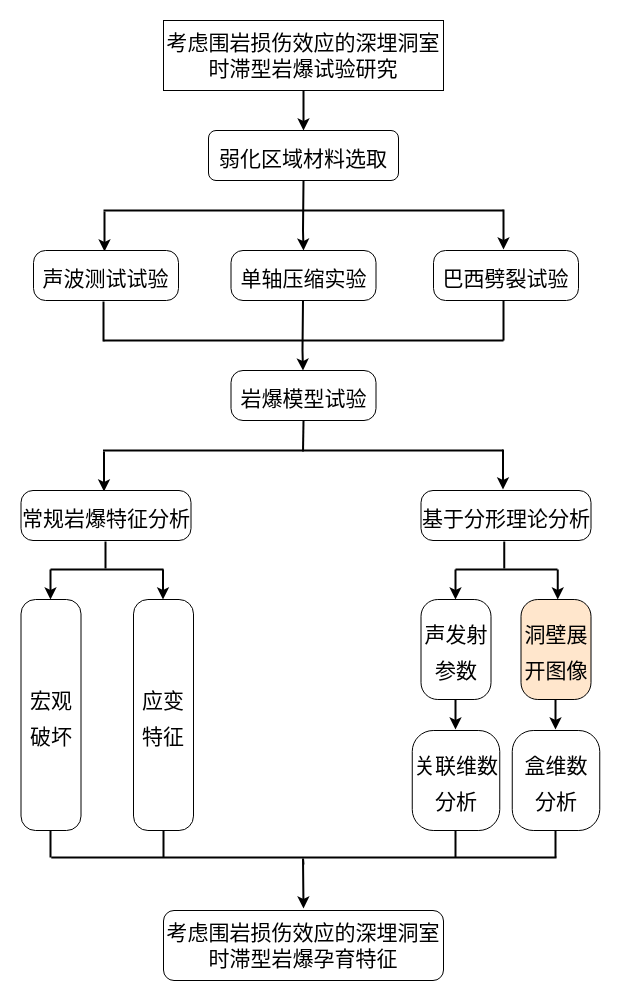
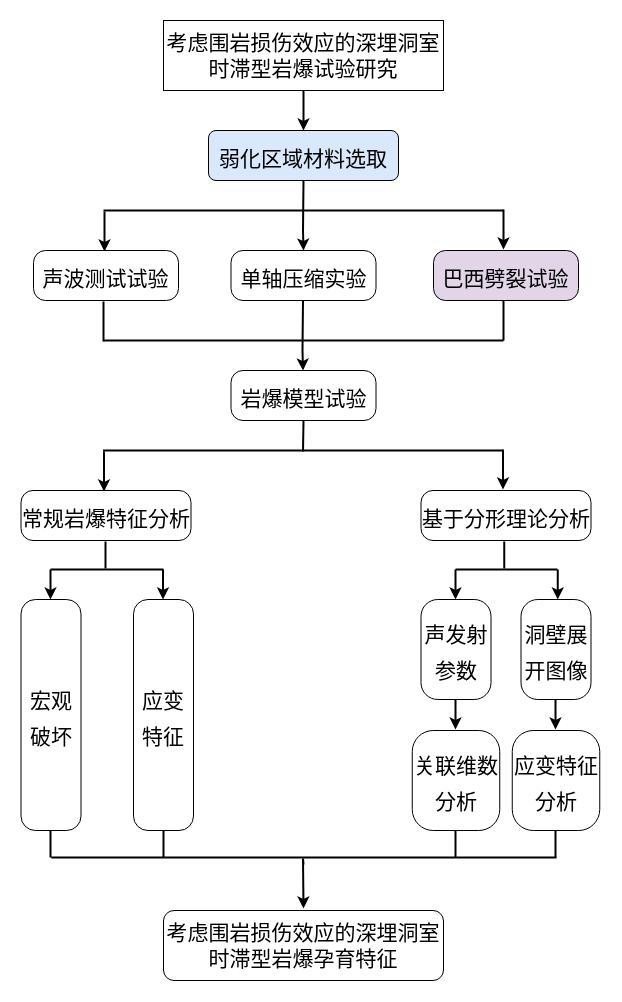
  <mxCell id="0" />
  <mxCell id="1" parent="0" />
  <mxCell id="2" value="考虑围岩损伤效应的深埋洞室时滞型岩爆试验研究" style="whiteSpace=wrap;html=1;fontSize=21;rounded=0;" vertex="1" parent="1"><mxGeometry x="163" y="20" width="280" height="70" as="geometry" /></mxCell>
  <mxCell id="3" value="" style="endArrow=classic;html=1;rounded=0;fontSize=30;exitX=0.5;exitY=1;exitDx=0;exitDy=0;strokeWidth=2;" edge="1" parent="1" source="2"><mxGeometry width="50" height="50" relative="1" as="geometry"><mxPoint x="303" y="320" as="sourcePoint" /><mxPoint x="303" y="130" as="targetPoint" /></mxGeometry></mxCell>
- <mxCell id="4" value="&lt;font style=&quot;font-size: 21px;&quot;&gt;弱化区域材料选取&lt;/font&gt;" style="rounded=1;whiteSpace=wrap;html=1;fontSize=30;" vertex="1" parent="1"><mxGeometry x="208" y="130" width="190" height="50" as="geometry" /></mxCell>
+ <mxCell id="4" value="&lt;font style=&quot;font-size: 21px;&quot;&gt;弱化区域材料选取&lt;/font&gt;" style="rounded=1;whiteSpace=wrap;html=1;fontSize=30;fillColor=#dae8fc;" vertex="1" parent="1"><mxGeometry x="208" y="130" width="190" height="50" as="geometry" /></mxCell>
  <mxCell id="5" value="" style="endArrow=none;html=1;rounded=0;strokeWidth=2;fontSize=21;" edge="1" parent="1"><mxGeometry width="50" height="50" relative="1" as="geometry"><mxPoint x="103" y="210" as="sourcePoint" /><mxPoint x="503" y="210" as="targetPoint" /></mxGeometry></mxCell>
  <mxCell id="6" value="" style="endArrow=classic;html=1;rounded=0;fontSize=30;strokeWidth=2;" edge="1" parent="1"><mxGeometry width="50" height="50" relative="1" as="geometry"><mxPoint x="303" y="180" as="sourcePoint" /><mxPoint x="303" y="250" as="targetPoint" /><Array as="points"><mxPoint x="302.5" y="230" /></Array></mxGeometry></mxCell>
  <mxCell id="7" value="" style="endArrow=classic;html=1;rounded=0;strokeWidth=2;fontSize=21;" edge="1" parent="1"><mxGeometry width="50" height="50" relative="1" as="geometry"><mxPoint x="503" y="209" as="sourcePoint" /><mxPoint x="503" y="249" as="targetPoint" /></mxGeometry></mxCell>
  <mxCell id="8" value="" style="endArrow=classic;html=1;rounded=0;strokeWidth=2;fontSize=21;" edge="1" parent="1"><mxGeometry width="50" height="50" relative="1" as="geometry"><mxPoint x="104" y="211" as="sourcePoint" /><mxPoint x="104" y="251" as="targetPoint" /></mxGeometry></mxCell>
  <mxCell id="9" value="&lt;font style=&quot;font-size: 21px;&quot;&gt;声波测试试验&lt;/font&gt;" style="rounded=1;whiteSpace=wrap;html=1;fontSize=30;arcSize=24;" vertex="1" parent="1"><mxGeometry x="33" y="250" width="145" height="50" as="geometry" /></mxCell>
  <mxCell id="10" value="&lt;font style=&quot;font-size: 21px;&quot;&gt;宏观破坏&lt;/font&gt;" style="rounded=1;whiteSpace=wrap;html=1;fontSize=30;arcSize=24;" vertex="1" parent="1"><mxGeometry x="20.5" y="599" width="60" height="231" as="geometry" /></mxCell>
- <mxCell id="11" value="&lt;font style=&quot;font-size: 21px;&quot;&gt;巴西劈裂试验&lt;/font&gt;" style="rounded=1;whiteSpace=wrap;html=1;fontSize=30;arcSize=24;" vertex="1" parent="1"><mxGeometry x="433" y="250" width="145" height="50" as="geometry" /></mxCell>
+ <mxCell id="11" value="&lt;font style=&quot;font-size: 21px;&quot;&gt;巴西劈裂试验&lt;/font&gt;" style="rounded=1;whiteSpace=wrap;html=1;fontSize=30;arcSize=24;fillColor=#e1d5e7;" vertex="1" parent="1"><mxGeometry x="433" y="250" width="145" height="50" as="geometry" /></mxCell>
  <mxCell id="12" value="" style="endArrow=none;html=1;rounded=0;strokeWidth=2;fontSize=21;" edge="1" parent="1"><mxGeometry width="50" height="50" relative="1" as="geometry"><mxPoint x="103" y="340" as="sourcePoint" /><mxPoint x="503" y="340" as="targetPoint" /></mxGeometry></mxCell>
  <mxCell id="13" value="" style="endArrow=classic;html=1;rounded=0;fontSize=30;strokeWidth=2;" edge="1" parent="1"><mxGeometry width="50" height="50" relative="1" as="geometry"><mxPoint x="302.5" y="300" as="sourcePoint" /><mxPoint x="302.5" y="370" as="targetPoint" /><Array as="points"><mxPoint x="302" y="350" /></Array></mxGeometry></mxCell>
  <mxCell id="14" value="" style="endArrow=none;html=1;rounded=0;strokeWidth=2;fontSize=21;" edge="1" parent="1"><mxGeometry width="50" height="50" relative="1" as="geometry"><mxPoint x="103" y="341" as="sourcePoint" /><mxPoint x="103" y="301" as="targetPoint" /></mxGeometry></mxCell>
  <mxCell id="15" value="" style="endArrow=none;html=1;rounded=0;strokeWidth=2;fontSize=21;" edge="1" parent="1"><mxGeometry width="50" height="50" relative="1" as="geometry"><mxPoint x="503" y="340" as="sourcePoint" /><mxPoint x="503" y="300" as="targetPoint" /></mxGeometry></mxCell>
  <mxCell id="16" value="&lt;font style=&quot;font-size: 21px;&quot;&gt;岩爆模型试验&lt;/font&gt;" style="rounded=1;whiteSpace=wrap;html=1;fontSize=30;arcSize=24;" vertex="1" parent="1"><mxGeometry x="230.5" y="370" width="145" height="50" as="geometry" /></mxCell>
  <mxCell id="17" value="&lt;font style=&quot;font-size: 21px;&quot;&gt;单轴压缩实验&lt;/font&gt;" style="rounded=1;whiteSpace=wrap;html=1;fontSize=30;arcSize=24;" vertex="1" parent="1"><mxGeometry x="230.5" y="250" width="145" height="50" as="geometry" /></mxCell>
  <mxCell id="18" value="&lt;font style=&quot;font-size: 21px;&quot;&gt;应变特征&lt;/font&gt;" style="rounded=1;whiteSpace=wrap;html=1;fontSize=30;arcSize=24;" vertex="1" parent="1"><mxGeometry x="133" y="599" width="60" height="231" as="geometry" /></mxCell>
  <mxCell id="19" value="&lt;font style=&quot;font-size: 21px;&quot;&gt;声发射参数&lt;/font&gt;" style="rounded=1;whiteSpace=wrap;html=1;fontSize=30;arcSize=24;" vertex="1" parent="1"><mxGeometry x="420.5" y="599" width="70" height="100" as="geometry" /></mxCell>
- <mxCell id="20" value="&lt;font style=&quot;font-size: 21px;&quot;&gt;洞壁展开图像&lt;/font&gt;" style="rounded=1;whiteSpace=wrap;html=1;fontSize=30;arcSize=24;fillColor=#ffe6cc;" vertex="1" parent="1"><mxGeometry x="520.5" y="599" width="70" height="100" as="geometry" /></mxCell>
+ <mxCell id="20" value="&lt;font style=&quot;font-size: 21px;&quot;&gt;洞壁展开图像&lt;/font&gt;" style="rounded=1;whiteSpace=wrap;html=1;fontSize=30;arcSize=24;" vertex="1" parent="1"><mxGeometry x="520.5" y="599" width="70" height="100" as="geometry" /></mxCell>
  <mxCell id="21" value="" style="endArrow=none;html=1;rounded=0;strokeWidth=2;fontSize=21;" edge="1" parent="1"><mxGeometry width="50" height="50" relative="1" as="geometry"><mxPoint x="102.5" y="450" as="sourcePoint" /><mxPoint x="502.5" y="450" as="targetPoint" /></mxGeometry></mxCell>
  <mxCell id="22" value="" style="endArrow=classic;html=1;rounded=0;strokeWidth=2;fontSize=21;" edge="1" parent="1"><mxGeometry width="50" height="50" relative="1" as="geometry"><mxPoint x="502.5" y="449" as="sourcePoint" /><mxPoint x="502.5" y="489" as="targetPoint" /></mxGeometry></mxCell>
  <mxCell id="23" value="" style="endArrow=classic;html=1;rounded=0;strokeWidth=2;fontSize=21;" edge="1" parent="1"><mxGeometry width="50" height="50" relative="1" as="geometry"><mxPoint x="103.5" y="451" as="sourcePoint" /><mxPoint x="103.5" y="491" as="targetPoint" /></mxGeometry></mxCell>
  <mxCell id="24" value="&lt;font style=&quot;font-size: 21px;&quot;&gt;常规岩爆特征分析&lt;/font&gt;" style="rounded=1;whiteSpace=wrap;html=1;fontSize=30;arcSize=24;" vertex="1" parent="1"><mxGeometry x="20.5" y="490" width="170" height="50" as="geometry" /></mxCell>
  <mxCell id="25" value="&lt;font style=&quot;font-size: 21px;&quot;&gt;基于分形理论分析&lt;/font&gt;" style="rounded=1;whiteSpace=wrap;html=1;fontSize=30;arcSize=24;" vertex="1" parent="1"><mxGeometry x="420.5" y="490" width="170" height="50" as="geometry" /></mxCell>
  <mxCell id="26" value="" style="endArrow=classic;html=1;rounded=0;strokeWidth=2;fontSize=21;" edge="1" parent="1"><mxGeometry width="50" height="50" relative="1" as="geometry"><mxPoint x="50" y="569" as="sourcePoint" /><mxPoint x="50" y="599" as="targetPoint" /></mxGeometry></mxCell>
  <mxCell id="27" value="" style="endArrow=classic;html=1;rounded=0;strokeWidth=2;fontSize=21;" edge="1" parent="1"><mxGeometry width="50" height="50" relative="1" as="geometry"><mxPoint x="162.5" y="569" as="sourcePoint" /><mxPoint x="162.5" y="599" as="targetPoint" /></mxGeometry></mxCell>
  <mxCell id="28" value="" style="endArrow=none;html=1;rounded=0;strokeWidth=2;fontSize=21;" edge="1" parent="1"><mxGeometry width="50" height="50" relative="1" as="geometry"><mxPoint x="50" y="569" as="sourcePoint" /><mxPoint x="163" y="569" as="targetPoint" /></mxGeometry></mxCell>
  <mxCell id="29" value="" style="endArrow=none;html=1;rounded=0;strokeWidth=2;fontSize=21;" edge="1" parent="1"><mxGeometry width="50" height="50" relative="1" as="geometry"><mxPoint x="105" y="568" as="sourcePoint" /><mxPoint x="105" y="541" as="targetPoint" /></mxGeometry></mxCell>
  <mxCell id="30" value="" style="endArrow=classic;html=1;rounded=0;strokeWidth=2;fontSize=21;" edge="1" parent="1"><mxGeometry width="50" height="50" relative="1" as="geometry"><mxPoint x="455" y="569" as="sourcePoint" /><mxPoint x="455" y="599" as="targetPoint" /></mxGeometry></mxCell>
  <mxCell id="31" value="" style="endArrow=classic;html=1;rounded=0;strokeWidth=2;fontSize=21;" edge="1" parent="1"><mxGeometry width="50" height="50" relative="1" as="geometry"><mxPoint x="557.25" y="569" as="sourcePoint" /><mxPoint x="557.25" y="599" as="targetPoint" /></mxGeometry></mxCell>
  <mxCell id="32" value="" style="endArrow=none;html=1;rounded=0;strokeWidth=2;fontSize=21;" edge="1" parent="1"><mxGeometry width="50" height="50" relative="1" as="geometry"><mxPoint x="455" y="569" as="sourcePoint" /><mxPoint x="557" y="569" as="targetPoint" /></mxGeometry></mxCell>
  <mxCell id="33" value="" style="endArrow=none;html=1;rounded=0;strokeWidth=2;fontSize=21;" edge="1" parent="1"><mxGeometry width="50" height="50" relative="1" as="geometry"><mxPoint x="503.75" y="568" as="sourcePoint" /><mxPoint x="503.75" y="541" as="targetPoint" /></mxGeometry></mxCell>
  <mxCell id="34" value="" style="endArrow=none;html=1;rounded=0;strokeWidth=2;fontSize=21;" edge="1" parent="1"><mxGeometry width="50" height="50" relative="1" as="geometry"><mxPoint x="302.5" y="451" as="sourcePoint" /><mxPoint x="303" y="420" as="targetPoint" /></mxGeometry></mxCell>
  <mxCell id="35" value="" style="endArrow=classic;html=1;rounded=0;strokeWidth=2;fontSize=21;" edge="1" parent="1"><mxGeometry width="50" height="50" relative="1" as="geometry"><mxPoint x="455" y="699" as="sourcePoint" /><mxPoint x="455" y="729" as="targetPoint" /></mxGeometry></mxCell>
  <mxCell id="36" value="" style="endArrow=classic;html=1;rounded=0;strokeWidth=2;fontSize=21;" edge="1" parent="1"><mxGeometry width="50" height="50" relative="1" as="geometry"><mxPoint x="555" y="699" as="sourcePoint" /><mxPoint x="555" y="729" as="targetPoint" /></mxGeometry></mxCell>
  <mxCell id="37" value="&lt;font style=&quot;font-size: 21px;&quot;&gt;关联维数分析&lt;/font&gt;" style="rounded=1;whiteSpace=wrap;html=1;fontSize=30;arcSize=24;" vertex="1" parent="1"><mxGeometry x="411.75" y="730" width="87.5" height="100" as="geometry" /></mxCell>
- <mxCell id="38" value="&lt;font style=&quot;font-size: 21px;&quot;&gt;盒维数&lt;br&gt;分析&lt;/font&gt;" style="rounded=1;whiteSpace=wrap;html=1;fontSize=30;arcSize=24;" vertex="1" parent="1"><mxGeometry x="511.75" y="730" width="87.5" height="100" as="geometry" /></mxCell>
+ <mxCell id="38" value="&lt;font style=&quot;font-size: 21px;&quot;&gt;应变特征&lt;br&gt;分析&lt;/font&gt;" style="rounded=1;whiteSpace=wrap;html=1;fontSize=30;arcSize=24;" vertex="1" parent="1"><mxGeometry x="511.75" y="730" width="87.5" height="100" as="geometry" /></mxCell>
  <mxCell id="39" value="" style="endArrow=none;html=1;rounded=0;strokeWidth=2;fontSize=21;" edge="1" parent="1"><mxGeometry width="50" height="50" relative="1" as="geometry"><mxPoint x="556" y="857" as="sourcePoint" /><mxPoint x="50.75" y="857" as="targetPoint" /></mxGeometry></mxCell>
  <mxCell id="40" value="" style="endArrow=none;html=1;rounded=0;strokeWidth=2;fontSize=21;" edge="1" parent="1"><mxGeometry width="50" height="50" relative="1" as="geometry"><mxPoint x="50" y="857" as="sourcePoint" /><mxPoint x="50" y="830" as="targetPoint" /></mxGeometry></mxCell>
  <mxCell id="41" value="" style="endArrow=none;html=1;rounded=0;strokeWidth=2;fontSize=21;" edge="1" parent="1"><mxGeometry width="50" height="50" relative="1" as="geometry"><mxPoint x="163" y="857" as="sourcePoint" /><mxPoint x="163" y="830" as="targetPoint" /></mxGeometry></mxCell>
  <mxCell id="42" value="" style="endArrow=none;html=1;rounded=0;strokeWidth=2;fontSize=21;" edge="1" parent="1"><mxGeometry width="50" height="50" relative="1" as="geometry"><mxPoint x="455" y="857" as="sourcePoint" /><mxPoint x="455" y="830" as="targetPoint" /></mxGeometry></mxCell>
  <mxCell id="43" value="" style="endArrow=none;html=1;rounded=0;strokeWidth=2;fontSize=21;" edge="1" parent="1"><mxGeometry width="50" height="50" relative="1" as="geometry"><mxPoint x="555" y="857" as="sourcePoint" /><mxPoint x="555" y="830" as="targetPoint" /></mxGeometry></mxCell>
  <mxCell id="44" value="" style="endArrow=classic;html=1;rounded=0;fontSize=30;strokeWidth=2;" edge="1" parent="1"><mxGeometry width="50" height="50" relative="1" as="geometry"><mxPoint x="303" y="864" as="sourcePoint" /><mxPoint x="303" y="908" as="targetPoint" /><Array as="points"><mxPoint x="302.5" y="858" /></Array></mxGeometry></mxCell>
  <mxCell id="45" value="考虑围岩损伤效应的深埋洞室时滞型岩爆孕育特征" style="rounded=1;whiteSpace=wrap;html=1;fontSize=21;" vertex="1" parent="1"><mxGeometry x="163" y="910" width="280" height="70" as="geometry" /></mxCell>
